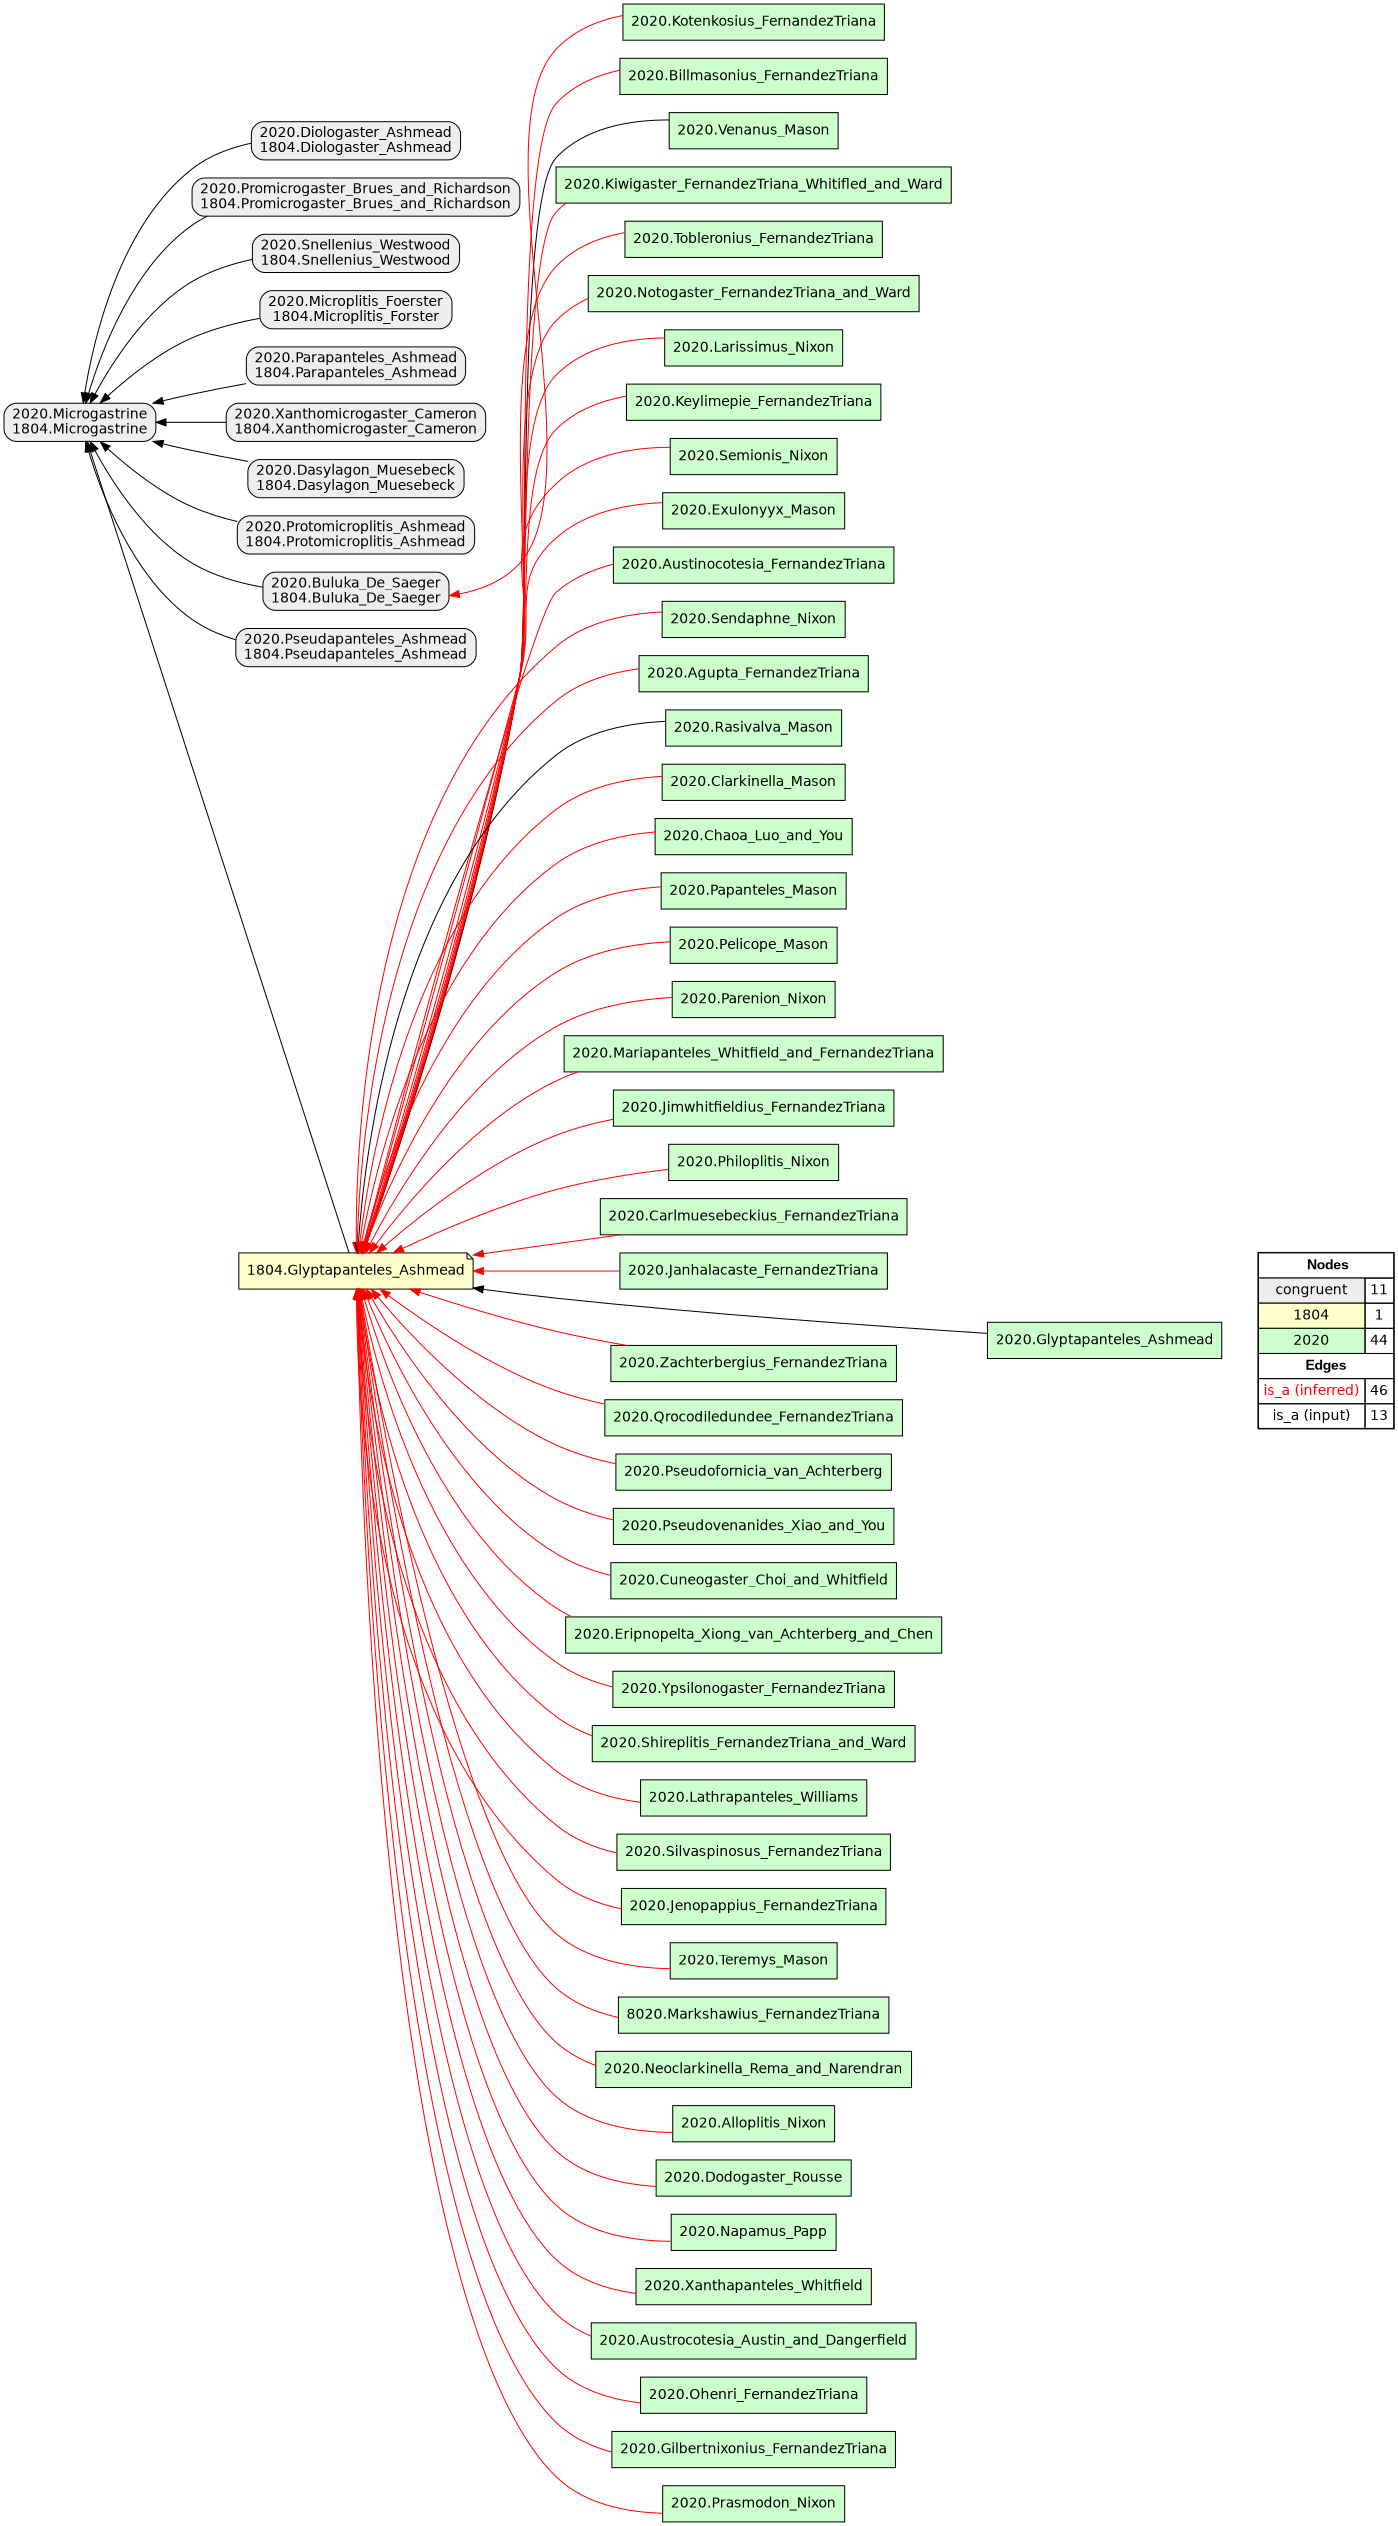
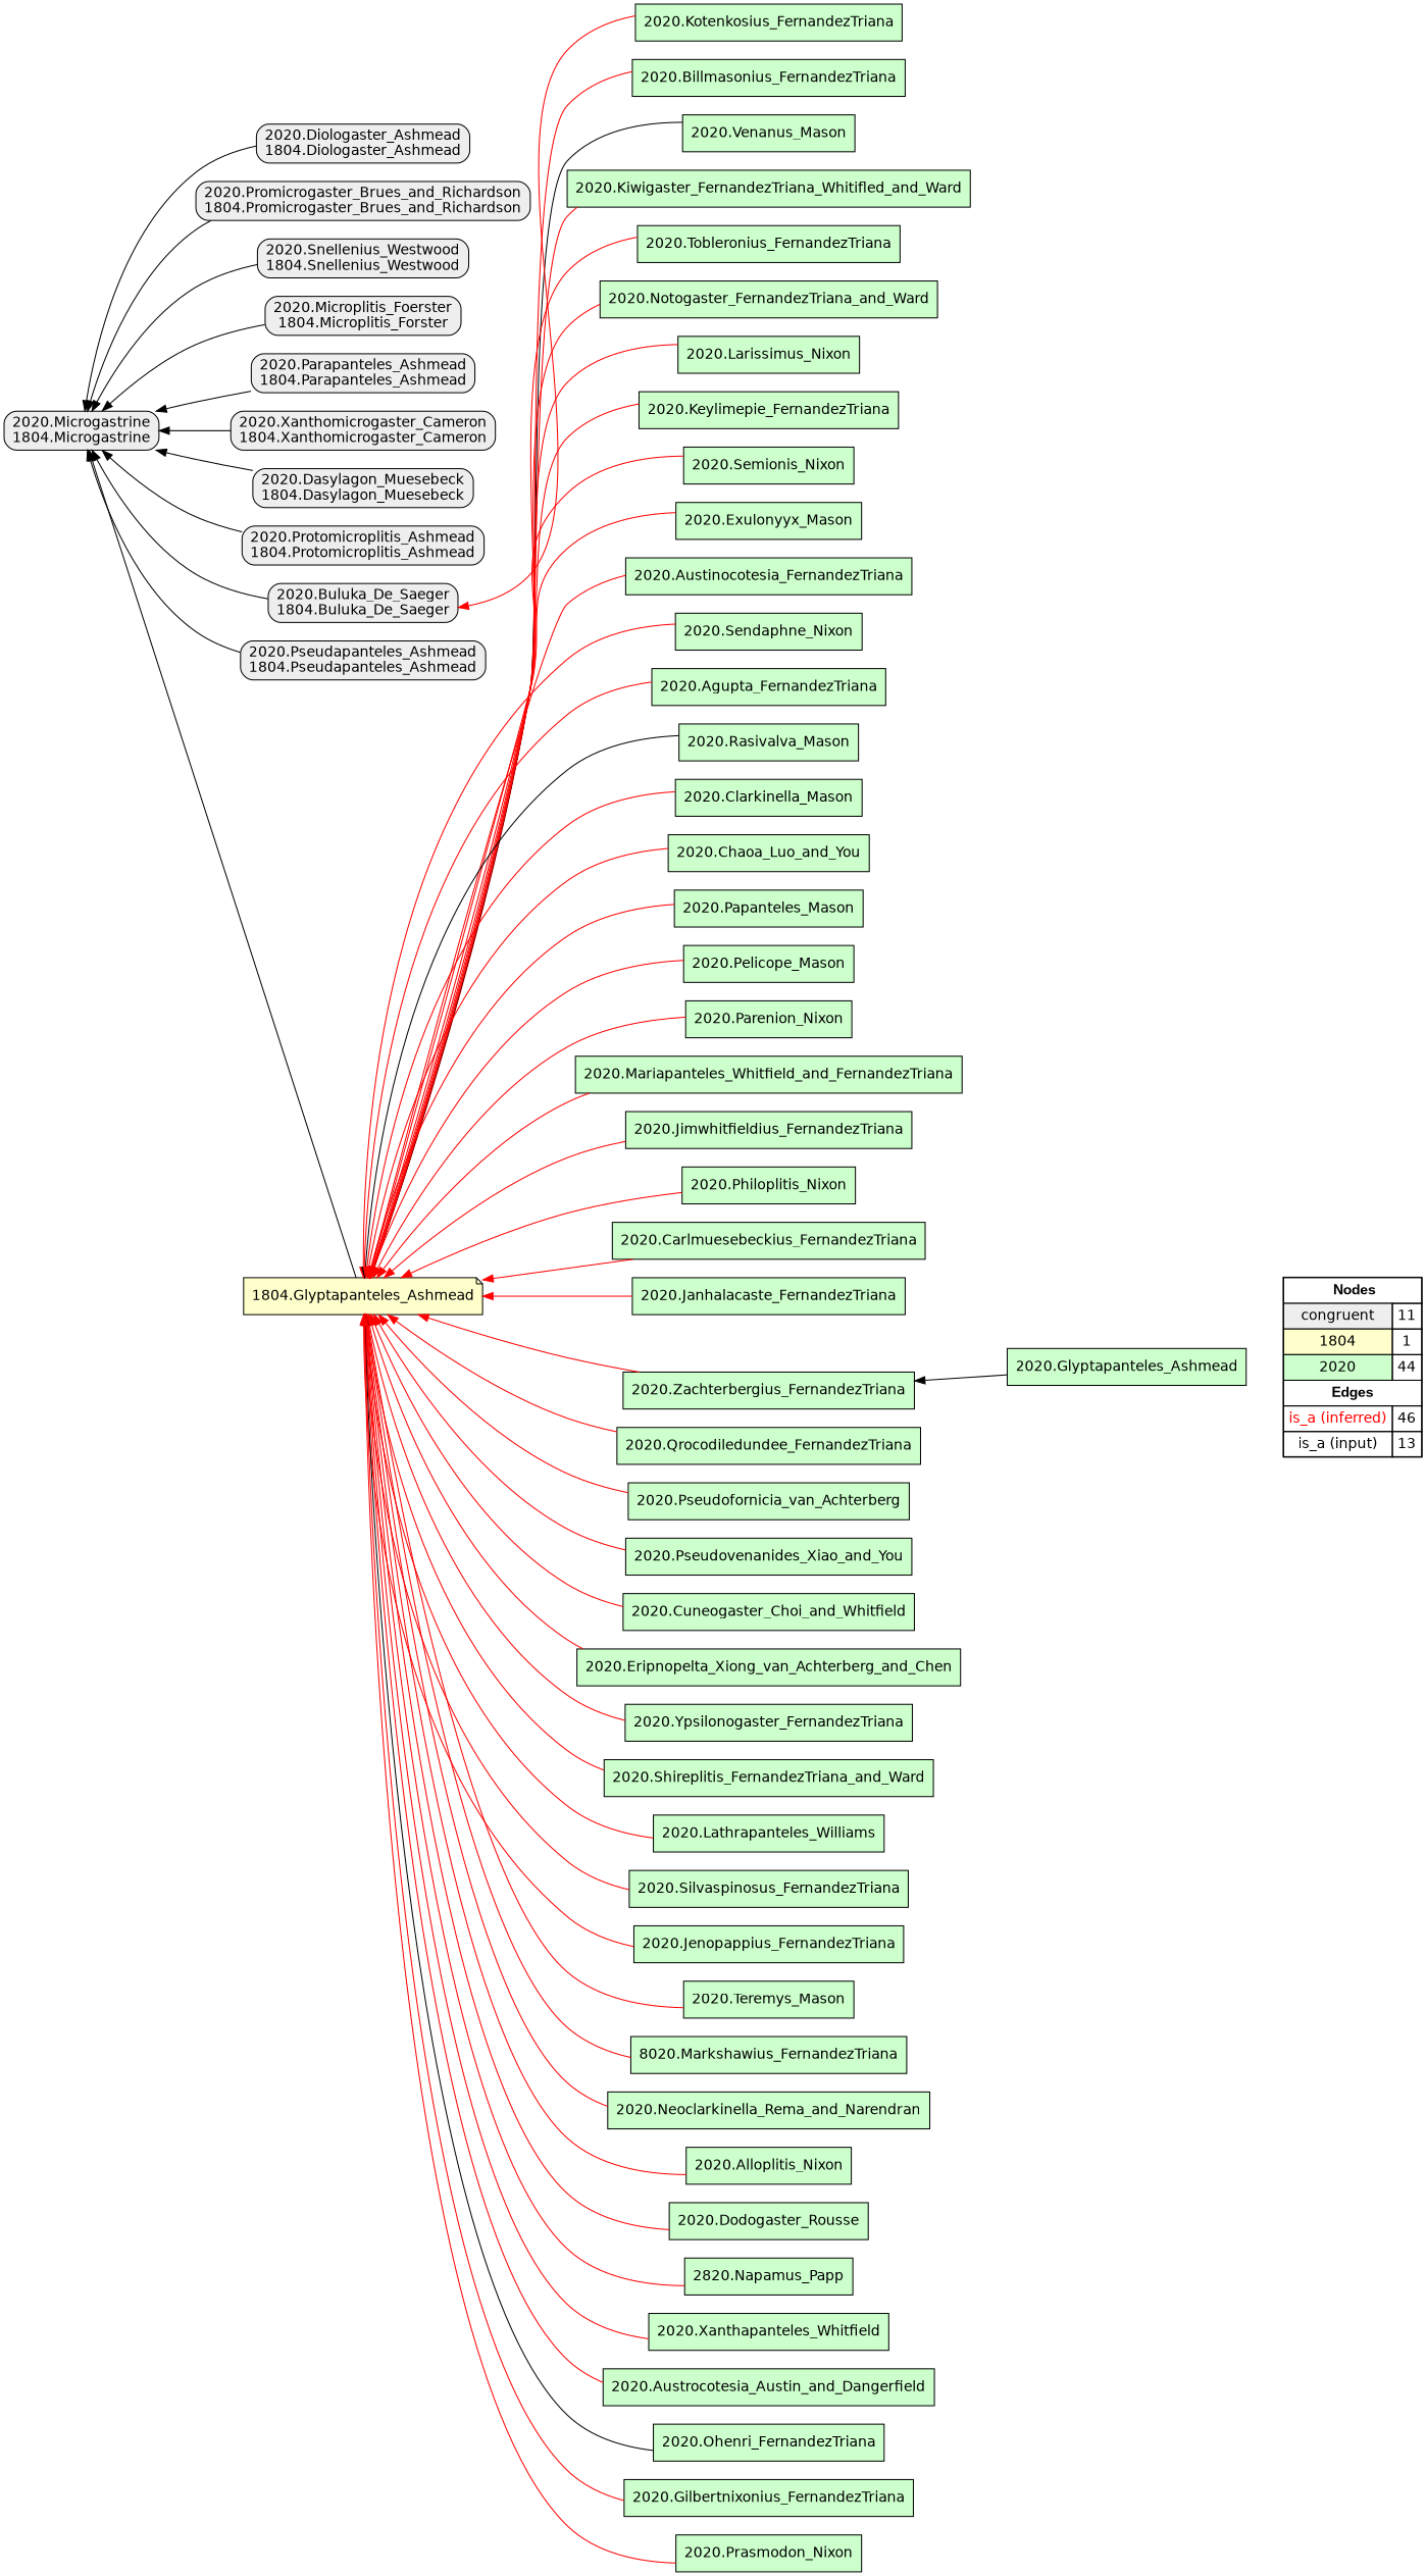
  digraph {
    fontname="DejaVu Sans"
    rankdir=RL
    node [fillcolor="#CCFFCC" fontname="DejaVu Sans" shape=box style=filled]
    edge [arrowhead=normal color="#FF0000" constraint=true fontname="DejaVu Sans" penwidth=1 style=solid]
    n1 [fillcolor=white label=<   <TABLE BORDER="0" CELLBORDER="1" CELLSPACING="0" CELLPADDING="4">  <TR> <TD COLSPAN="2"><font face="Arial Black"> Nodes</font></TD> </TR>  <TR>   <TD bgcolor="#EEEEEE" fontname="helvetica">congruent</TD>   <TD>11</TD>   </TR>  <TR>   <TD bgcolor="#FFFFCC" fontname="helvetica">1804</TD>   <TD>1</TD>   </TR>  <TR>   <TD bgcolor="#CCFFCC" fontname="helvetica">2020</TD>   <TD>44</TD>   </TR>  <TR> <TD COLSPAN="2"><font face = "Arial Black"> Edges </font></TD> </TR>  <TR>   <TD><font color ="#FF0000">is_a (inferred)</font></TD><TD>46</TD> </TR> <TR>   <TD><font color ="#000000">is_a (input)</font></TD><TD>13</TD> </TR> </TABLE>   > margin=0]
    "2020.Diologaster_Ashmead\n1804.Diologaster_Ashmead" [fillcolor="#EEEEEE" style="filled,rounded"]
    "2020.Microgastrine\n1804.Microgastrine" [fillcolor="#EEEEEE" style="filled,rounded"]
    "2020.Promicrogaster_Brues_and_Richardson\n1804.Promicrogaster_Brues_and_Richardson" [fillcolor="#EEEEEE" style="filled,rounded"]
    "2020.Snellenius_Westwood\n1804.Snellenius_Westwood" [fillcolor="#EEEEEE" style="filled,rounded"]
    "2020.Microplitis_Foerster\n1804.Microplitis_Forster" [fillcolor="#EEEEEE" style="filled,rounded"]
    "2020.Parapanteles_Ashmead\n1804.Parapanteles_Ashmead" [fillcolor="#EEEEEE" style="filled,rounded"]
    "2020.Xanthomicrogaster_Cameron\n1804.Xanthomicrogaster_Cameron" [fillcolor="#EEEEEE" style="filled,rounded"]
    "2020.Dasylagon_Muesebeck\n1804.Dasylagon_Muesebeck" [fillcolor="#EEEEEE" style="filled,rounded"]
    "2020.Protomicroplitis_Ashmead\n1804.Protomicroplitis_Ashmead" [fillcolor="#EEEEEE" style="filled,rounded"]
    "2020.Buluka_De_Saeger\n1804.Buluka_De_Saeger" [fillcolor="#EEEEEE" style="filled,rounded"]
    "2020.Pseudapanteles_Ashmead\n1804.Pseudapanteles_Ashmead" [fillcolor="#EEEEEE" style="filled,rounded"]
    "1804.Glyptapanteles_Ashmead" [fillcolor="#FFFFCC" shape=note]
    "2020.Billmasonius_FernandezTriana"
    "2020.Venanus_Mason"
    "2020.Kiwigaster_FernandezTriana_Whitifled_and_Ward"
    "2020.Tobleronius_FernandezTriana"
    "2020.Notogaster_FernandezTriana_and_Ward"
    "2020.Kotenkosius_FernandezTriana"
    "2020.Larissimus_Nixon"
    "2020.Keylimepie_FernandezTriana"
    "2020.Semionis_Nixon"
    "2020.Exulonyyx_Mason"
    "2020.Austinocotesia_FernandezTriana"
    "2020.Sendaphne_Nixon"
    "2020.Agupta_FernandezTriana"
    "2020.Rasivalva_Mason"
    "2020.Clarkinella_Mason"
    "2020.Chaoa_Luo_and_You"
    "2020.Papanteles_Mason"
    "2020.Pelicope_Mason"
    "2020.Parenion_Nixon"
    "2020.Mariapanteles_Whitfield_and_FernandezTriana"
    "2020.Jimwhitfieldius_FernandezTriana"
    "2020.Philoplitis_Nixon"
    "2020.Carlmuesebeckius_FernandezTriana"
    "2020.Janhalacaste_FernandezTriana"
    "2020.Zachterbergius_FernandezTriana"
    "2020.Qrocodiledundee_FernandezTriana"
    "2020.Pseudofornicia_van_Achterberg"
    "2020.Pseudovenanides_Xiao_and_You"
    "2020.Cuneogaster_Choi_and_Whitfield"
    "2020.Eripnopelta_Xiong_van_Achterberg_and_Chen"
    "2020.Ypsilonogaster_FernandezTriana"
    "2020.Shireplitis_FernandezTriana_and_Ward"
    "2020.Lathrapanteles_Williams"
    "2020.Silvaspinosus_FernandezTriana"
    "2020.Jenopappius_FernandezTriana"
    "2020.Teremys_Mason"
    n50 [label="8020.Markshawius_FernandezTriana"]
    "2020.Neoclarkinella_Rema_and_Narendran"
    "2020.Alloplitis_Nixon"
    "2020.Dodogaster_Rousse"
-   "2020.Napamus_Papp"
+   "2020.Napamus_Papp" [label="2820.Napamus_Papp"]
    "2020.Xanthapanteles_Whitfield"
    "2020.Glyptapanteles_Ashmead"
    "2020.Austrocotesia_Austin_and_Dangerfield"
    "2020.Ohenri_FernandezTriana"
    "2020.Gilbertnixonius_FernandezTriana"
    "2020.Prasmodon_Nixon"
    subgraph sub_1 {
      rank=source
      n1
    }
    "2020.Diologaster_Ashmead\n1804.Diologaster_Ashmead" -> "2020.Microgastrine\n1804.Microgastrine" [color="#000000"]
    "2020.Promicrogaster_Brues_and_Richardson\n1804.Promicrogaster_Brues_and_Richardson" -> "2020.Microgastrine\n1804.Microgastrine" [color="#000000"]
    "2020.Snellenius_Westwood\n1804.Snellenius_Westwood" -> "2020.Microgastrine\n1804.Microgastrine" [color="#000000"]
    "2020.Microplitis_Foerster\n1804.Microplitis_Forster" -> "2020.Microgastrine\n1804.Microgastrine" [color="#000000"]
    "2020.Parapanteles_Ashmead\n1804.Parapanteles_Ashmead" -> "2020.Microgastrine\n1804.Microgastrine" [color="#000000"]
    "2020.Xanthomicrogaster_Cameron\n1804.Xanthomicrogaster_Cameron" -> "2020.Microgastrine\n1804.Microgastrine" [color="#000000"]
    "2020.Dasylagon_Muesebeck\n1804.Dasylagon_Muesebeck" -> "2020.Microgastrine\n1804.Microgastrine" [color="#000000"]
    "2020.Protomicroplitis_Ashmead\n1804.Protomicroplitis_Ashmead" -> "2020.Microgastrine\n1804.Microgastrine" [color="#000000"]
    "2020.Buluka_De_Saeger\n1804.Buluka_De_Saeger" -> "2020.Microgastrine\n1804.Microgastrine" [color="#000000"]
    "2020.Pseudapanteles_Ashmead\n1804.Pseudapanteles_Ashmead" -> "2020.Microgastrine\n1804.Microgastrine" [color="#000000"]
    "1804.Glyptapanteles_Ashmead" -> "2020.Microgastrine\n1804.Microgastrine" [color="#000000"]
    "2020.Billmasonius_FernandezTriana" -> "1804.Glyptapanteles_Ashmead"
    "2020.Venanus_Mason" -> "1804.Glyptapanteles_Ashmead" [color="#000000"]
    "2020.Kiwigaster_FernandezTriana_Whitifled_and_Ward" -> "1804.Glyptapanteles_Ashmead"
    "2020.Tobleronius_FernandezTriana" -> "1804.Glyptapanteles_Ashmead"
    "2020.Notogaster_FernandezTriana_and_Ward" -> "1804.Glyptapanteles_Ashmead"
    "2020.Kotenkosius_FernandezTriana" -> "2020.Buluka_De_Saeger\n1804.Buluka_De_Saeger"
    "2020.Larissimus_Nixon" -> "1804.Glyptapanteles_Ashmead"
    "2020.Keylimepie_FernandezTriana" -> "1804.Glyptapanteles_Ashmead"
    "2020.Semionis_Nixon" -> "1804.Glyptapanteles_Ashmead"
    "2020.Exulonyyx_Mason" -> "1804.Glyptapanteles_Ashmead"
    "2020.Austinocotesia_FernandezTriana" -> "1804.Glyptapanteles_Ashmead"
    "2020.Sendaphne_Nixon" -> "1804.Glyptapanteles_Ashmead"
    "2020.Agupta_FernandezTriana" -> "1804.Glyptapanteles_Ashmead"
    "2020.Rasivalva_Mason" -> "1804.Glyptapanteles_Ashmead" [color="#000000"]
    "2020.Clarkinella_Mason" -> "1804.Glyptapanteles_Ashmead"
    "2020.Chaoa_Luo_and_You" -> "1804.Glyptapanteles_Ashmead"
    "2020.Papanteles_Mason" -> "1804.Glyptapanteles_Ashmead"
    "2020.Pelicope_Mason" -> "1804.Glyptapanteles_Ashmead"
    "2020.Parenion_Nixon" -> "1804.Glyptapanteles_Ashmead"
    "2020.Mariapanteles_Whitfield_and_FernandezTriana" -> "1804.Glyptapanteles_Ashmead"
    "2020.Jimwhitfieldius_FernandezTriana" -> "1804.Glyptapanteles_Ashmead"
    "2020.Philoplitis_Nixon" -> "1804.Glyptapanteles_Ashmead"
    "2020.Carlmuesebeckius_FernandezTriana" -> "1804.Glyptapanteles_Ashmead"
    "2020.Janhalacaste_FernandezTriana" -> "1804.Glyptapanteles_Ashmead"
    "2020.Zachterbergius_FernandezTriana" -> "1804.Glyptapanteles_Ashmead"
    "2020.Qrocodiledundee_FernandezTriana" -> "1804.Glyptapanteles_Ashmead"
    "2020.Pseudofornicia_van_Achterberg" -> "1804.Glyptapanteles_Ashmead"
    "2020.Pseudovenanides_Xiao_and_You" -> "1804.Glyptapanteles_Ashmead"
    "2020.Cuneogaster_Choi_and_Whitfield" -> "1804.Glyptapanteles_Ashmead"
    "2020.Eripnopelta_Xiong_van_Achterberg_and_Chen" -> "1804.Glyptapanteles_Ashmead"
    "2020.Ypsilonogaster_FernandezTriana" -> "1804.Glyptapanteles_Ashmead"
    "2020.Shireplitis_FernandezTriana_and_Ward" -> "1804.Glyptapanteles_Ashmead"
    "2020.Lathrapanteles_Williams" -> "1804.Glyptapanteles_Ashmead"
    "2020.Silvaspinosus_FernandezTriana" -> "1804.Glyptapanteles_Ashmead"
    "2020.Jenopappius_FernandezTriana" -> "1804.Glyptapanteles_Ashmead"
    "2020.Teremys_Mason" -> "1804.Glyptapanteles_Ashmead"
    n50 -> "1804.Glyptapanteles_Ashmead"
    "2020.Neoclarkinella_Rema_and_Narendran" -> "1804.Glyptapanteles_Ashmead"
    "2020.Alloplitis_Nixon" -> "1804.Glyptapanteles_Ashmead"
    "2020.Dodogaster_Rousse" -> "1804.Glyptapanteles_Ashmead"
    "2020.Napamus_Papp" -> "1804.Glyptapanteles_Ashmead"
    "2020.Xanthapanteles_Whitfield" -> "1804.Glyptapanteles_Ashmead"
-   "2020.Glyptapanteles_Ashmead" -> "1804.Glyptapanteles_Ashmead" [color="#000000"]
+   "2020.Glyptapanteles_Ashmead" -> "2020.Zachterbergius_FernandezTriana" [color="#000000"]
    "2020.Austrocotesia_Austin_and_Dangerfield" -> "1804.Glyptapanteles_Ashmead"
-   "2020.Ohenri_FernandezTriana" -> "1804.Glyptapanteles_Ashmead"
+   "2020.Ohenri_FernandezTriana" -> "1804.Glyptapanteles_Ashmead" [color="#000000"]
    "2020.Gilbertnixonius_FernandezTriana" -> "1804.Glyptapanteles_Ashmead"
    "2020.Prasmodon_Nixon" -> "1804.Glyptapanteles_Ashmead"
  }
